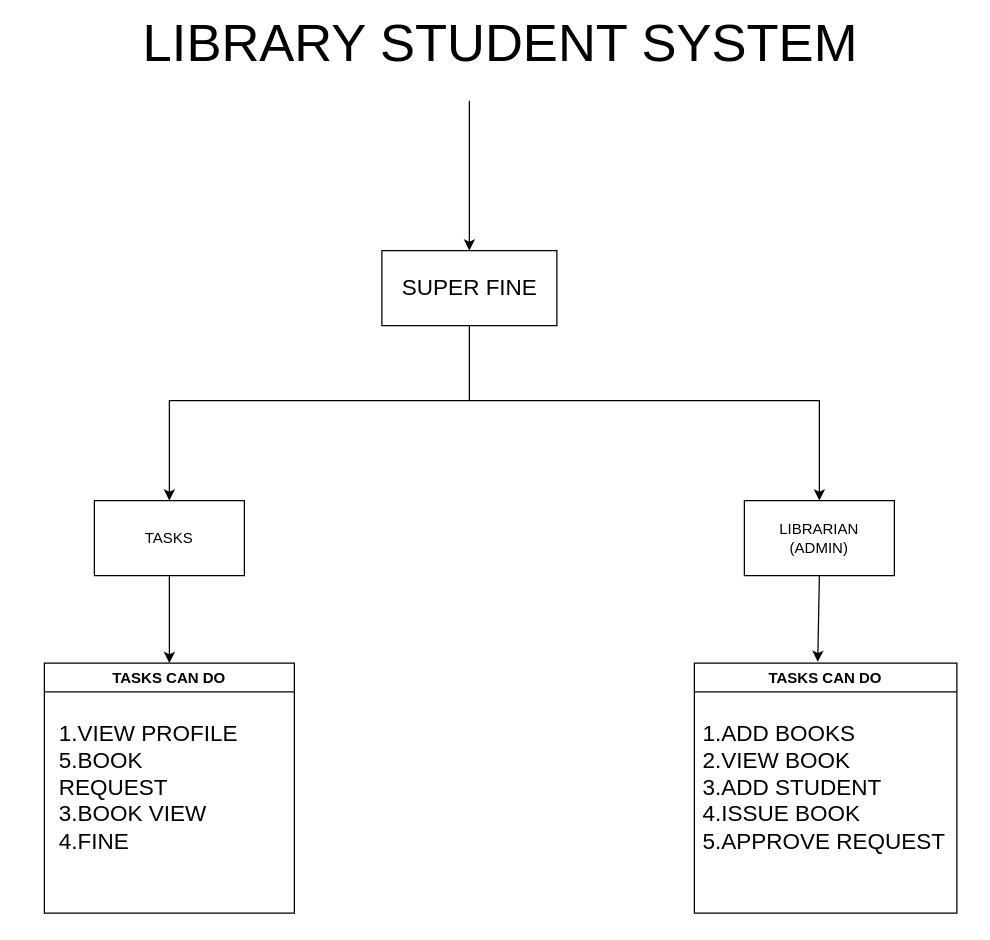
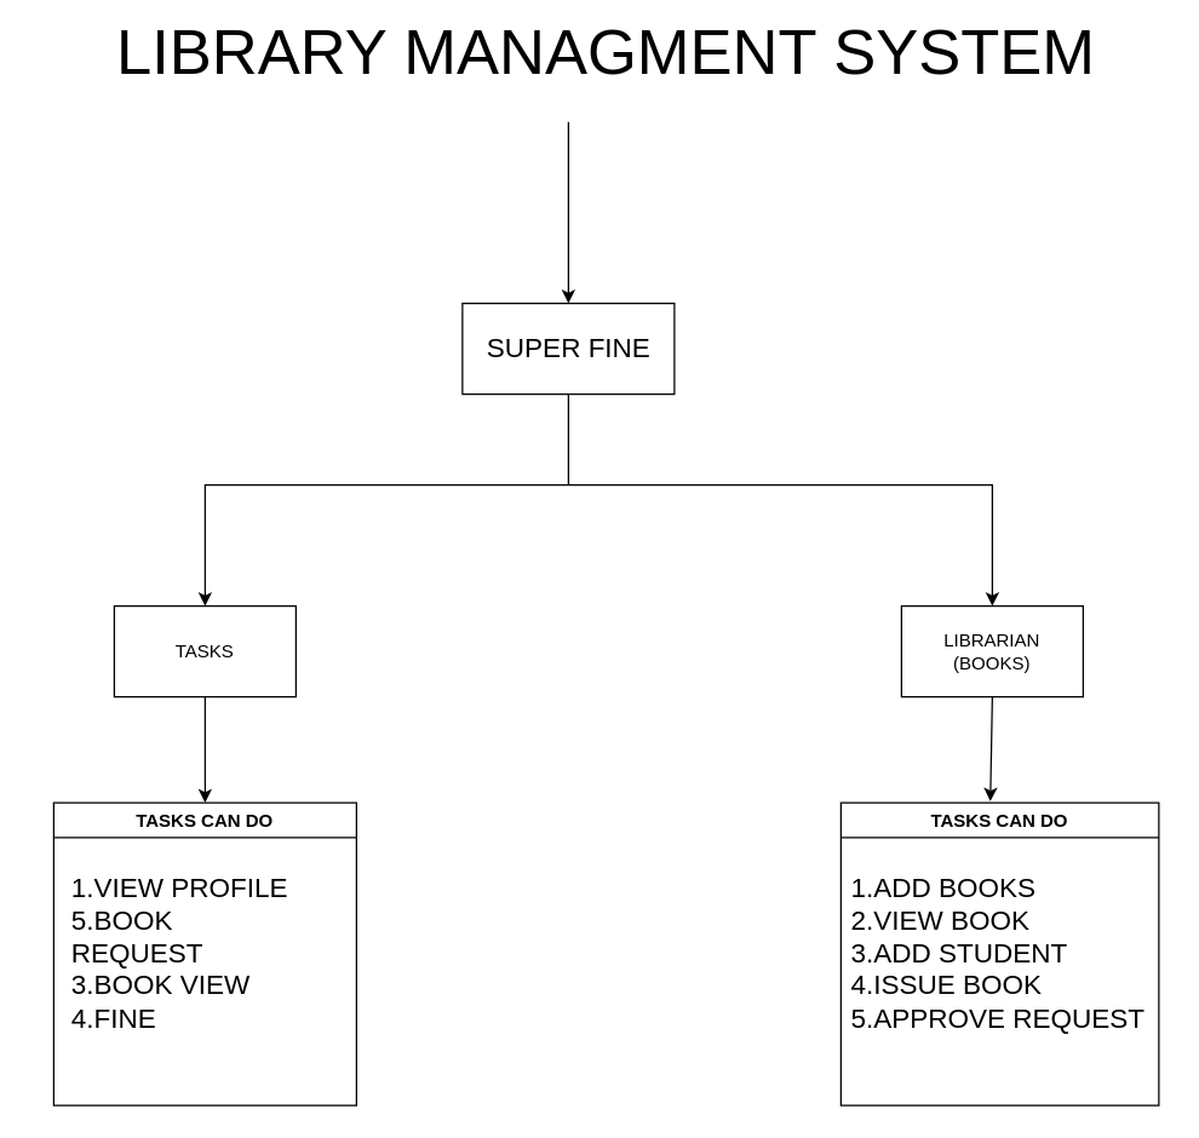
  <mxCell id="0" />
  <mxCell id="1" parent="0" />
- <mxCell id="2" value="&lt;font style=&quot;font-size: 42px;&quot;&gt;LIBRARY STUDENT SYSTEM&lt;/font&gt;" style="text;html=1;strokeColor=none;fillColor=none;align=center;verticalAlign=middle;whiteSpace=wrap;rounded=0;" vertex="1" parent="1"><mxGeometry x="50" y="20" width="700" height="30" as="geometry" /></mxCell>
+ <mxCell id="2" value="&lt;font style=&quot;font-size: 42px;&quot;&gt;LIBRARY MANAGMENT SYSTEM&lt;/font&gt;" style="text;html=1;strokeColor=none;fillColor=none;align=center;verticalAlign=middle;whiteSpace=wrap;rounded=0;" vertex="1" parent="1"><mxGeometry x="50" y="20" width="700" height="30" as="geometry" /></mxCell>
  <mxCell id="3" value="" style="endArrow=classic;html=1;rounded=0;" edge="1" parent="1"><mxGeometry width="50" height="50" relative="1" as="geometry"><mxPoint x="375" y="80" as="sourcePoint" /><mxPoint x="375" y="200" as="targetPoint" /></mxGeometry></mxCell>
  <mxCell id="4" value="" style="rounded=0;whiteSpace=wrap;html=1;" vertex="1" parent="1"><mxGeometry x="305" y="200" width="140" height="60" as="geometry" /></mxCell>
  <mxCell id="5" value="&lt;font style=&quot;font-size: 18px;&quot;&gt;SUPER FINE&lt;/font&gt;" style="text;html=1;strokeColor=none;fillColor=none;align=center;verticalAlign=middle;whiteSpace=wrap;rounded=0;" vertex="1" parent="1"><mxGeometry x="307.5" y="215" width="135" height="30" as="geometry" /></mxCell>
  <mxCell id="6" value="" style="endArrow=none;html=1;rounded=0;entryX=0.5;entryY=1;entryDx=0;entryDy=0;" edge="1" parent="1" target="4"><mxGeometry width="50" height="50" relative="1" as="geometry"><mxPoint x="375" y="320" as="sourcePoint" /><mxPoint x="425" y="310" as="targetPoint" /></mxGeometry></mxCell>
  <mxCell id="7" value="" style="endArrow=classic;startArrow=classic;html=1;rounded=0;" edge="1" parent="1"><mxGeometry width="50" height="50" relative="1" as="geometry"><mxPoint x="135" y="400" as="sourcePoint" /><mxPoint x="655" y="400" as="targetPoint" /><Array as="points"><mxPoint x="135" y="320" /><mxPoint x="655" y="320" /></Array></mxGeometry></mxCell>
  <mxCell id="8" value="" style="rounded=0;whiteSpace=wrap;html=1;" vertex="1" parent="1"><mxGeometry x="595" y="400" width="120" height="60" as="geometry" /></mxCell>
- <mxCell id="9" value="LIBRARIAN&lt;br&gt;(ADMIN)" style="text;html=1;strokeColor=none;fillColor=none;align=center;verticalAlign=middle;whiteSpace=wrap;rounded=0;" vertex="1" parent="1"><mxGeometry x="540" y="405" width="230" height="50" as="geometry" /></mxCell>
+ <mxCell id="9" value="LIBRARIAN&lt;br&gt;(BOOKS)" style="text;html=1;strokeColor=none;fillColor=none;align=center;verticalAlign=middle;whiteSpace=wrap;rounded=0;" vertex="1" parent="1"><mxGeometry x="540" y="405" width="230" height="50" as="geometry" /></mxCell>
  <mxCell id="10" value="" style="rounded=0;whiteSpace=wrap;html=1;" vertex="1" parent="1"><mxGeometry x="75" y="400" width="120" height="60" as="geometry" /></mxCell>
  <mxCell id="11" value="TASKS" style="text;html=1;strokeColor=none;fillColor=none;align=center;verticalAlign=middle;whiteSpace=wrap;rounded=0;" vertex="1" parent="1"><mxGeometry x="20" y="405" width="230" height="50" as="geometry" /></mxCell>
  <mxCell id="12" value="TASKS CAN DO" style="swimlane;whiteSpace=wrap;html=1;" vertex="1" parent="1"><mxGeometry x="555" y="530" width="210" height="200" as="geometry" /></mxCell>
  <mxCell id="13" value="&lt;font style=&quot;font-size: 18px;&quot;&gt;1.ADD BOOKS&lt;br&gt;2.VIEW BOOK&lt;br&gt;3.ADD STUDENT&lt;br&gt;4.ISSUE BOOK&lt;br&gt;5.APPROVE REQUEST&lt;/font&gt;" style="text;html=1;strokeColor=none;fillColor=none;align=left;verticalAlign=middle;whiteSpace=wrap;rounded=0;" vertex="1" parent="12"><mxGeometry x="5" y="45" width="200" height="110" as="geometry" /></mxCell>
  <mxCell id="14" value="" style="endArrow=classic;html=1;rounded=0;exitX=0.5;exitY=1;exitDx=0;exitDy=0;entryX=0.47;entryY=-0.005;entryDx=0;entryDy=0;entryPerimeter=0;" edge="1" parent="1" source="8" target="12"><mxGeometry width="50" height="50" relative="1" as="geometry"><mxPoint x="375" y="660" as="sourcePoint" /><mxPoint x="425" y="610" as="targetPoint" /></mxGeometry></mxCell>
  <mxCell id="15" value="" style="endArrow=classic;html=1;rounded=0;exitX=0.5;exitY=1;exitDx=0;exitDy=0;" edge="1" parent="1" source="10"><mxGeometry width="50" height="50" relative="1" as="geometry"><mxPoint x="375" y="620" as="sourcePoint" /><mxPoint x="135" y="530" as="targetPoint" /></mxGeometry></mxCell>
  <mxCell id="16" value="TASKS CAN DO" style="swimlane;whiteSpace=wrap;html=1;" vertex="1" parent="1"><mxGeometry x="35" y="530" width="200" height="200" as="geometry" /></mxCell>
  <mxCell id="17" value="&lt;font style=&quot;font-size: 18px;&quot;&gt;1.VIEW PROFILE&lt;br&gt;5.BOOK REQUEST&lt;br&gt;3.BOOK VIEW&lt;br&gt;4.FINE&lt;br&gt;&lt;/font&gt;" style="text;html=1;strokeColor=none;fillColor=none;align=left;verticalAlign=middle;whiteSpace=wrap;rounded=0;" vertex="1" parent="16"><mxGeometry x="10" y="85" width="160" height="30" as="geometry" /></mxCell>
